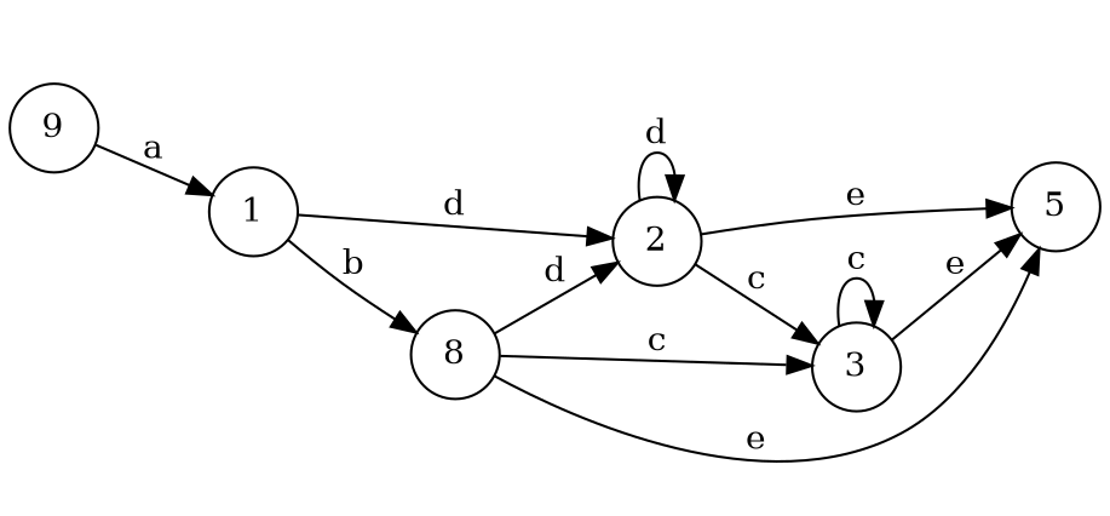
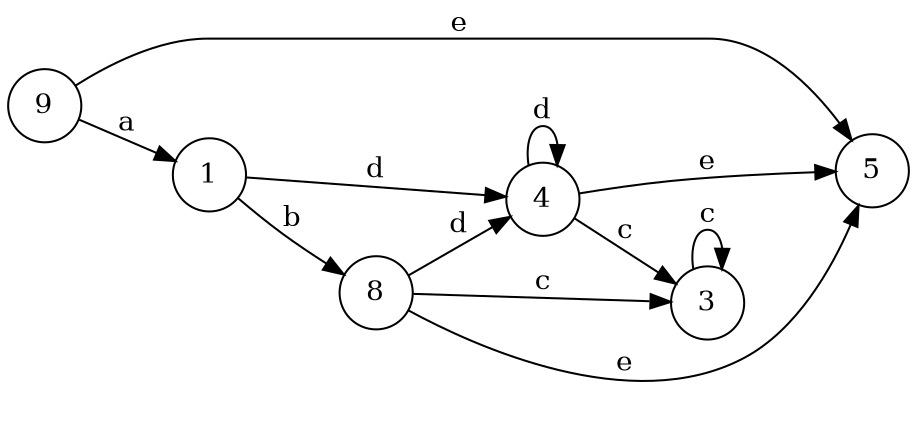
  digraph {
    rankdir=LR
    node [shape=circle]
    n1 [label=9]
    1
    n3 [label=8]
-   4 [label=2]
+   4
    3
    5
    n1 -> 1 [label=a]
    1 -> n3 [label=b]
    1 -> 4 [label=d]
    n3 -> 4 [label=d]
    n3 -> 3 [label=c]
    n3 -> 5 [label=e]
    4 -> 4 [label=d]
    4 -> 3 [label=c]
    4 -> 5 [label=e]
    3 -> 3 [label=c]
-   3 -> 5 [label=e]
+   n1 -> 5 [label=e]
  }
